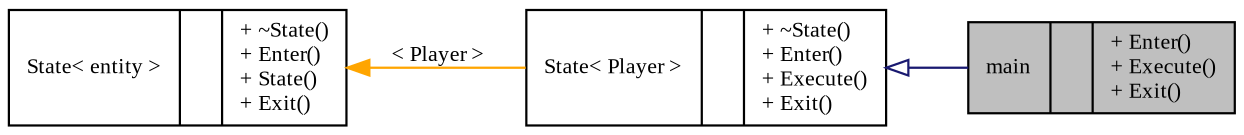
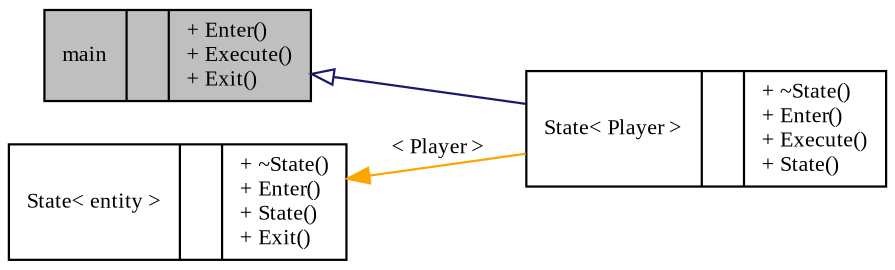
  digraph {
    fontname="Liberation Serif"
    rankdir=LR
    node [color=black fillcolor=white fontname="Liberation Serif" fontsize=10 shape=record style=filled]
    edge [dir=back fontname="Liberation Serif" fontsize=10 labelfontname=Helvetica labelfontsize=10 style=solid]
    n1 [fillcolor=grey75 fontcolor=black height=0.2 label="{main\n||+ Enter()\l+ Execute()\l+ Exit()\l}" width=0.4]
-   n2 [height=0.2 label="{State\< Player \>\n||+ ~State()\l+ Enter()\l+ Execute()\l+ Exit()\l}" width=0.4]
+   n2 [height=0.2 label="{State\< Player \>\n||+ ~State()\l+ Enter()\l+ Execute()\l+ State()\l}" width=0.4]
    n3 [height=0.2 label="{State\< entity \>\n||+ ~State()\l+ Enter()\l+ State()\l+ Exit()\l}" width=0.4]
-   n2 -> n1 [arrowtail=onormal color=midnightblue]
+   n1 -> n2 [arrowtail=onormal color=midnightblue]
    n3 -> n2 [color=orange label=" \< Player \>"]
  }
